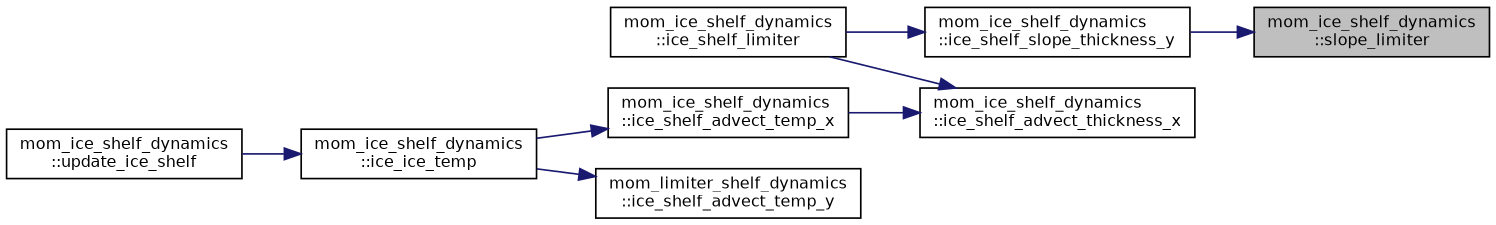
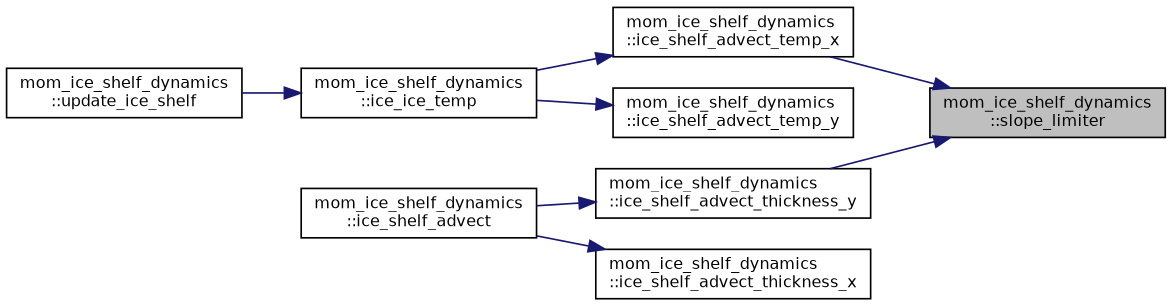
  digraph {
    rankdir=RL
    node [color=black fillcolor=white fontname=Helvetica fontsize=10 shape=record style=filled]
    edge [color=midnightblue dir=back fontname=Helvetica fontsize=10 labelfontname=Helvetica labelfontsize=10 style=solid]
    n1 [fillcolor=grey75 fontcolor=black height=0.2 label="mom_ice_shelf_dynamics\l::slope_limiter" width=0.4]
    n2 [height=0.2 label="mom_ice_shelf_dynamics\l::ice_shelf_advect_temp_x" width=0.4]
-   n3 [height=0.2 label="mom_ice_shelf_dynamics\l::ice_shelf_slope_thickness_y" width=0.4]
+   n3 [height=0.2 label="mom_ice_shelf_dynamics\l::ice_shelf_advect_thickness_y" width=0.4]
    n4 [height=0.2 label="mom_ice_shelf_dynamics\l::ice_ice_temp" width=0.4]
-   n5 [height=0.2 label="mom_limiter_shelf_dynamics\l::ice_shelf_advect_temp_y" width=0.4]
+   n5 [height=0.2 label="mom_ice_shelf_dynamics\l::ice_shelf_advect_temp_y" width=0.4]
    n6 [height=0.2 label="mom_ice_shelf_dynamics\l::ice_shelf_advect_thickness_x" width=0.4]
-   n7 [height=0.2 label="mom_ice_shelf_dynamics\l::ice_shelf_limiter" width=0.4]
+   n7 [height=0.2 label="mom_ice_shelf_dynamics\l::ice_shelf_advect" width=0.4]
    n8 [height=0.2 label="mom_ice_shelf_dynamics\l::update_ice_shelf" width=0.4]
-   n6 -> n2
+   n1 -> n2
    n1 -> n3
    n2 -> n4
    n3 -> n7
    n4 -> n8
    n5 -> n4
    n6 -> n7
  }
